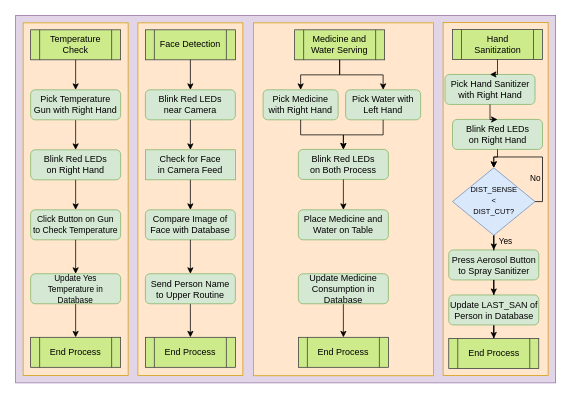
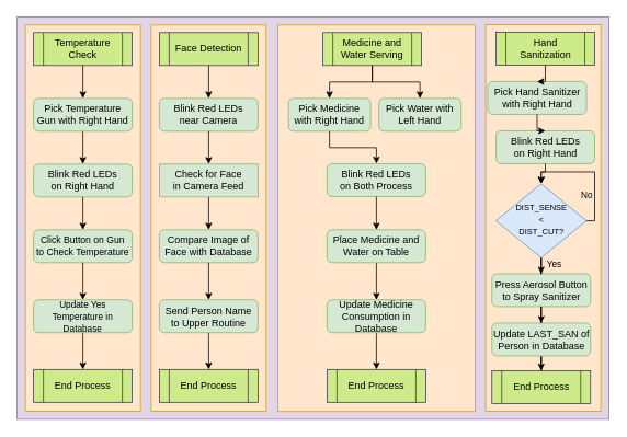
  <mxCell id="0" />
  <mxCell id="1" parent="0" />
  <mxCell id="2" value="" style="rounded=0;whiteSpace=wrap;html=1;fillColor=#e1d5e7;strokeColor=#9673a6;" parent="1" vertex="1"><mxGeometry x="20" y="20" width="720" height="490" as="geometry" /></mxCell>
  <mxCell id="3" value="" style="rounded=0;whiteSpace=wrap;html=1;fillColor=#ffe6cc;strokeColor=#d79b00;" parent="1" vertex="1"><mxGeometry x="183" y="30" width="140" height="470" as="geometry" /></mxCell>
  <mxCell id="4" value="" style="rounded=0;whiteSpace=wrap;html=1;fillColor=#ffe6cc;strokeColor=#d79b00;" parent="1" vertex="1"><mxGeometry x="337" y="30" width="240" height="470.5" as="geometry" /></mxCell>
  <mxCell id="5" value="" style="rounded=0;whiteSpace=wrap;html=1;fillColor=#ffe6cc;strokeColor=#d79b00;" parent="1" vertex="1"><mxGeometry x="590" y="29.5" width="140" height="470.5" as="geometry" /></mxCell>
  <mxCell id="6" value="" style="rounded=0;whiteSpace=wrap;html=1;fillColor=#ffe6cc;strokeColor=#d79b00;" parent="1" vertex="1"><mxGeometry x="30" y="30" width="140" height="470" as="geometry" /></mxCell>
  <mxCell id="7" value="" style="edgeStyle=orthogonalEdgeStyle;rounded=0;orthogonalLoop=1;jettySize=auto;html=1;" parent="1" source="25" target="9" edge="1"><mxGeometry relative="1" as="geometry" /></mxCell>
  <mxCell id="8" value="Face Detection" style="shape=process;whiteSpace=wrap;html=1;backgroundOutline=1;fillColor=#cdeb8b;strokeColor=#36393d;" parent="1" vertex="1"><mxGeometry x="193" y="39.25" width="120" height="40" as="geometry" /></mxCell>
  <mxCell id="9" value="End Process" style="shape=process;whiteSpace=wrap;html=1;backgroundOutline=1;fillColor=#cdeb8b;strokeColor=#36393d;" parent="1" vertex="1"><mxGeometry x="193" y="449.25" width="120" height="40" as="geometry" /></mxCell>
  <mxCell id="10" value="" style="edgeStyle=orthogonalEdgeStyle;rounded=0;orthogonalLoop=1;jettySize=auto;html=1;" parent="1" source="33" target="12" edge="1"><mxGeometry relative="1" as="geometry" /></mxCell>
  <mxCell id="11" value="Temperature&lt;br&gt;Check" style="shape=process;whiteSpace=wrap;html=1;backgroundOutline=1;fillColor=#cdeb8b;strokeColor=#36393d;" parent="1" vertex="1"><mxGeometry x="40" y="39.25" width="120" height="40" as="geometry" /></mxCell>
  <mxCell id="12" value="End Process" style="shape=process;whiteSpace=wrap;html=1;backgroundOutline=1;fillColor=#cdeb8b;strokeColor=#36393d;" parent="1" vertex="1"><mxGeometry x="40" y="449.25" width="120" height="40" as="geometry" /></mxCell>
  <mxCell id="13" value="" style="edgeStyle=orthogonalEdgeStyle;rounded=0;orthogonalLoop=1;jettySize=auto;html=1;" parent="1" source="49" target="15" edge="1"><mxGeometry relative="1" as="geometry" /></mxCell>
  <mxCell id="14" value="Medicine and Water Serving" style="shape=process;whiteSpace=wrap;html=1;backgroundOutline=1;fillColor=#cdeb8b;strokeColor=#36393d;" parent="1" vertex="1"><mxGeometry x="392" y="39.25" width="120" height="40" as="geometry" /></mxCell>
  <mxCell id="15" value="End Process" style="shape=process;whiteSpace=wrap;html=1;backgroundOutline=1;fillColor=#cdeb8b;strokeColor=#36393d;" parent="1" vertex="1"><mxGeometry x="397" y="449.25" width="120" height="40" as="geometry" /></mxCell>
  <mxCell id="16" value="" style="edgeStyle=orthogonalEdgeStyle;rounded=0;orthogonalLoop=1;jettySize=auto;html=1;" parent="1" source="46" target="18" edge="1"><mxGeometry relative="1" as="geometry" /></mxCell>
  <mxCell id="17" value="Hand Sanitization" style="shape=process;whiteSpace=wrap;html=1;backgroundOutline=1;fillColor=#cdeb8b;strokeColor=#36393d;" parent="1" vertex="1"><mxGeometry x="602.5" y="38.75" width="120" height="40" as="geometry" /></mxCell>
  <mxCell id="18" value="End Process" style="shape=process;whiteSpace=wrap;html=1;backgroundOutline=1;fillColor=#cdeb8b;strokeColor=#36393d;" parent="1" vertex="1"><mxGeometry x="597.5" y="450.75" width="120" height="40" as="geometry" /></mxCell>
  <mxCell id="19" value="Blink Red LEDs&lt;br&gt;near Camera" style="rounded=1;whiteSpace=wrap;html=1;fontSize=12;glass=0;strokeWidth=1;shadow=0;fillColor=#d5e8d4;strokeColor=#82b366;" parent="1" vertex="1"><mxGeometry x="193" y="119.25" width="120" height="40" as="geometry" /></mxCell>
  <mxCell id="20" value="" style="edgeStyle=orthogonalEdgeStyle;rounded=0;orthogonalLoop=1;jettySize=auto;html=1;" parent="1" source="8" target="19" edge="1"><mxGeometry relative="1" as="geometry"><mxPoint x="253" y="75" as="sourcePoint" /><mxPoint x="253" y="295" as="targetPoint" /></mxGeometry></mxCell>
  <mxCell id="21" value="Check for Face&lt;br&gt;in&amp;nbsp;Camera Feed" style="whiteSpace=wrap;html=1;fontSize=12;glass=0;strokeWidth=1;shadow=0;fillColor=#d5e8d4;strokeColor=#82b366;rounded=0;" parent="1" vertex="1"><mxGeometry x="193" y="199.25" width="120" height="40" as="geometry" /></mxCell>
  <mxCell id="22" value="" style="edgeStyle=orthogonalEdgeStyle;rounded=0;orthogonalLoop=1;jettySize=auto;html=1;" parent="1" source="19" target="21" edge="1"><mxGeometry relative="1" as="geometry"><mxPoint x="253" y="145" as="sourcePoint" /><mxPoint x="253" y="295" as="targetPoint" /></mxGeometry></mxCell>
  <mxCell id="23" value="Compare Image of Face with Database" style="rounded=1;whiteSpace=wrap;html=1;fontSize=12;glass=0;strokeWidth=1;shadow=0;fillColor=#d5e8d4;strokeColor=#82b366;" parent="1" vertex="1"><mxGeometry x="193" y="279.25" width="120" height="40" as="geometry" /></mxCell>
  <mxCell id="24" value="" style="edgeStyle=orthogonalEdgeStyle;rounded=0;orthogonalLoop=1;jettySize=auto;html=1;" parent="1" source="21" target="23" edge="1"><mxGeometry relative="1" as="geometry"><mxPoint x="253" y="215" as="sourcePoint" /><mxPoint x="253" y="295" as="targetPoint" /></mxGeometry></mxCell>
  <mxCell id="25" value="Send Person Name to Upper Routine" style="rounded=1;whiteSpace=wrap;html=1;fontSize=12;glass=0;strokeWidth=1;shadow=0;fillColor=#d5e8d4;strokeColor=#82b366;" parent="1" vertex="1"><mxGeometry x="193" y="364.5" width="120" height="40" as="geometry" /></mxCell>
  <mxCell id="26" value="" style="edgeStyle=orthogonalEdgeStyle;rounded=0;orthogonalLoop=1;jettySize=auto;html=1;" parent="1" source="23" target="25" edge="1"><mxGeometry relative="1" as="geometry"><mxPoint x="253" y="275" as="sourcePoint" /><mxPoint x="253" y="355" as="targetPoint" /></mxGeometry></mxCell>
  <mxCell id="27" value="Blink Red LEDs&lt;br&gt;on Right Hand" style="rounded=1;whiteSpace=wrap;html=1;fontSize=12;glass=0;strokeWidth=1;shadow=0;fillColor=#d5e8d4;strokeColor=#82b366;" parent="1" vertex="1"><mxGeometry x="40" y="199.25" width="120" height="40" as="geometry" /></mxCell>
  <mxCell id="28" value="" style="edgeStyle=orthogonalEdgeStyle;rounded=0;orthogonalLoop=1;jettySize=auto;html=1;" parent="1" source="29" target="27" edge="1"><mxGeometry relative="1" as="geometry"><mxPoint x="100" y="75" as="sourcePoint" /><mxPoint x="100" y="335" as="targetPoint" /></mxGeometry></mxCell>
  <mxCell id="29" value="Pick Temperature Gun with Right Hand" style="rounded=1;whiteSpace=wrap;html=1;fontSize=12;glass=0;strokeWidth=1;shadow=0;fillColor=#d5e8d4;strokeColor=#82b366;" parent="1" vertex="1"><mxGeometry x="40" y="119.25" width="120" height="40" as="geometry" /></mxCell>
  <mxCell id="30" value="" style="edgeStyle=orthogonalEdgeStyle;rounded=0;orthogonalLoop=1;jettySize=auto;html=1;" parent="1" source="11" target="29" edge="1"><mxGeometry relative="1" as="geometry"><mxPoint x="100" y="75" as="sourcePoint" /><mxPoint x="100" y="155" as="targetPoint" /></mxGeometry></mxCell>
  <mxCell id="31" value="&lt;font style=&quot;font-size: 11.5px&quot;&gt;Click Button on Gun&lt;br&gt;to Check Temperature&lt;/font&gt;" style="rounded=1;whiteSpace=wrap;html=1;fontSize=12;glass=0;strokeWidth=1;shadow=0;fillColor=#d5e8d4;strokeColor=#82b366;" parent="1" vertex="1"><mxGeometry x="40" y="279.25" width="120" height="40" as="geometry" /></mxCell>
  <mxCell id="32" value="" style="edgeStyle=orthogonalEdgeStyle;rounded=0;orthogonalLoop=1;jettySize=auto;html=1;" parent="1" source="27" target="31" edge="1"><mxGeometry relative="1" as="geometry"><mxPoint x="100" y="195" as="sourcePoint" /><mxPoint x="100" y="335" as="targetPoint" /></mxGeometry></mxCell>
  <mxCell id="33" value="&lt;font style=&quot;font-size: 11px&quot;&gt;Update Yes Temperature in Database&lt;/font&gt;" style="rounded=1;whiteSpace=wrap;html=1;fontSize=12;glass=0;strokeWidth=1;shadow=0;fillColor=#d5e8d4;strokeColor=#82b366;" parent="1" vertex="1"><mxGeometry x="40" y="364.5" width="120" height="40" as="geometry" /></mxCell>
  <mxCell id="34" value="" style="edgeStyle=orthogonalEdgeStyle;rounded=0;orthogonalLoop=1;jettySize=auto;html=1;" parent="1" source="31" target="33" edge="1"><mxGeometry relative="1" as="geometry"><mxPoint x="100" y="255" as="sourcePoint" /><mxPoint x="100" y="335" as="targetPoint" /></mxGeometry></mxCell>
  <mxCell id="35" value="Pick Hand Sanitizer with Right Hand" style="rounded=1;whiteSpace=wrap;html=1;fontSize=12;glass=0;strokeWidth=1;shadow=0;fillColor=#d5e8d4;strokeColor=#82b366;" parent="1" vertex="1"><mxGeometry x="592.5" y="98.75" width="120" height="40" as="geometry" /></mxCell>
  <mxCell id="36" value="" style="edgeStyle=orthogonalEdgeStyle;rounded=0;orthogonalLoop=1;jettySize=auto;html=1;" parent="1" source="17" target="35" edge="1"><mxGeometry relative="1" as="geometry"><mxPoint x="662.5" y="78.75" as="sourcePoint" /><mxPoint x="662.5" y="202.75" as="targetPoint" /></mxGeometry></mxCell>
  <mxCell id="37" value="Blink Red LEDs&lt;br&gt;on Right Hand" style="rounded=1;whiteSpace=wrap;html=1;fontSize=12;glass=0;strokeWidth=1;shadow=0;fillColor=#d5e8d4;strokeColor=#82b366;" parent="1" vertex="1"><mxGeometry x="602.5" y="158.75" width="120" height="40" as="geometry" /></mxCell>
  <mxCell id="38" value="" style="edgeStyle=orthogonalEdgeStyle;rounded=0;orthogonalLoop=1;jettySize=auto;html=1;" parent="1" source="35" target="37" edge="1"><mxGeometry relative="1" as="geometry"><mxPoint x="662.5" y="138.75" as="sourcePoint" /><mxPoint x="662.5" y="248.75" as="targetPoint" /></mxGeometry></mxCell>
  <mxCell id="39" value="Press Aerosol Button to Spray Sanitizer" style="rounded=1;whiteSpace=wrap;html=1;fontSize=12;glass=0;strokeWidth=1;shadow=0;fillColor=#d5e8d4;strokeColor=#82b366;" parent="1" vertex="1"><mxGeometry x="597.5" y="332.75" width="120" height="40" as="geometry" /></mxCell>
  <mxCell id="40" value="" style="edgeStyle=orthogonalEdgeStyle;rounded=0;orthogonalLoop=1;jettySize=auto;html=1;entryX=0.5;entryY=0;entryDx=0;entryDy=0;" parent="1" source="44" target="39" edge="1"><mxGeometry relative="1" as="geometry"><mxPoint x="662.5" y="198.75" as="sourcePoint" /><mxPoint x="662.5" y="248.75" as="targetPoint" /></mxGeometry></mxCell>
  <mxCell id="41" value="Yes" style="edgeLabel;html=1;align=center;verticalAlign=middle;resizable=0;points=[];labelBackgroundColor=none;" parent="40" vertex="1" connectable="0"><mxGeometry x="-0.27" y="1" relative="1" as="geometry"><mxPoint x="16" y="-10.43" as="offset" /></mxGeometry></mxCell>
  <mxCell id="42" value="" style="edgeStyle=orthogonalEdgeStyle;rounded=0;orthogonalLoop=1;jettySize=auto;html=1;entryX=0.5;entryY=0;entryDx=0;entryDy=0;exitX=1;exitY=0.5;exitDx=0;exitDy=0;" parent="1" source="44" target="44" edge="1"><mxGeometry relative="1" as="geometry"><mxPoint x="732.5" y="218.75" as="targetPoint" /><Array as="points"><mxPoint x="722.5" y="268.75" /><mxPoint x="722.5" y="208.75" /><mxPoint x="657.5" y="208.75" /></Array></mxGeometry></mxCell>
  <mxCell id="43" value="No" style="edgeLabel;html=1;align=center;verticalAlign=middle;resizable=0;points=[];labelBackgroundColor=none;" parent="42" vertex="1" connectable="0"><mxGeometry x="-0.551" relative="1" as="geometry"><mxPoint x="-10" y="-9.0" as="offset" /></mxGeometry></mxCell>
  <mxCell id="44" value="&lt;font style=&quot;font-size: 10px&quot;&gt;DIST_SENSE&lt;br&gt;&amp;lt;&lt;br&gt;DIST_CUT?&lt;br&gt;&lt;/font&gt;" style="rhombus;whiteSpace=wrap;html=1;shadow=0;fontFamily=Helvetica;fontSize=12;align=center;strokeWidth=1;spacing=6;spacingTop=-4;fillColor=#dae8fc;strokeColor=#6c8ebf;" parent="1" vertex="1"><mxGeometry x="602.5" y="223.25" width="110" height="90" as="geometry" /></mxCell>
  <mxCell id="45" value="" style="edgeStyle=orthogonalEdgeStyle;rounded=0;orthogonalLoop=1;jettySize=auto;html=1;" parent="1" source="37" target="44" edge="1"><mxGeometry relative="1" as="geometry"><mxPoint x="662.5" y="198.75" as="sourcePoint" /><mxPoint x="662.5" y="308.75" as="targetPoint" /><Array as="points"><mxPoint x="662.5" y="208.75" /><mxPoint x="657.5" y="208.75" /></Array></mxGeometry></mxCell>
  <mxCell id="46" value="&lt;font style=&quot;font-size: 12px&quot;&gt;Update LAST_SAN of Person in Database&lt;/font&gt;" style="rounded=1;whiteSpace=wrap;html=1;fontSize=12;glass=0;strokeWidth=1;shadow=0;fillColor=#d5e8d4;strokeColor=#82b366;" parent="1" vertex="1"><mxGeometry x="597.5" y="392.75" width="120" height="40" as="geometry" /></mxCell>
  <mxCell id="47" value="" style="edgeStyle=orthogonalEdgeStyle;rounded=0;orthogonalLoop=1;jettySize=auto;html=1;" parent="1" source="39" target="46" edge="1"><mxGeometry relative="1" as="geometry"><mxPoint x="662.5" y="380.75" as="sourcePoint" /><mxPoint x="662.5" y="438.75" as="targetPoint" /></mxGeometry></mxCell>
  <mxCell id="48" value="Blink Red LEDs&lt;br&gt;on Both Process" style="rounded=1;whiteSpace=wrap;html=1;fontSize=12;glass=0;strokeWidth=1;shadow=0;fillColor=#d5e8d4;strokeColor=#82b366;" parent="1" vertex="1"><mxGeometry x="397" y="198.75" width="120" height="40" as="geometry" /></mxCell>
  <mxCell id="49" value="&lt;font style=&quot;font-size: 12px&quot;&gt;Update Medicine Consumption in Database&lt;/font&gt;" style="rounded=1;whiteSpace=wrap;html=1;fontSize=12;glass=0;strokeWidth=1;shadow=0;fillColor=#d5e8d4;strokeColor=#82b366;" parent="1" vertex="1"><mxGeometry x="397" y="364.5" width="120" height="40" as="geometry" /></mxCell>
  <mxCell id="50" value="" style="edgeStyle=orthogonalEdgeStyle;rounded=0;orthogonalLoop=1;jettySize=auto;html=1;entryX=0.5;entryY=0;entryDx=0;entryDy=0;" parent="1" source="48" target="58" edge="1"><mxGeometry relative="1" as="geometry"><mxPoint x="457" y="419.25" as="sourcePoint" /><mxPoint x="457" y="279.25" as="targetPoint" /></mxGeometry></mxCell>
  <mxCell id="51" value="Pick Medicine with Right Hand" style="rounded=1;whiteSpace=wrap;html=1;fontSize=12;glass=0;strokeWidth=1;shadow=0;fillColor=#d5e8d4;strokeColor=#82b366;" parent="1" vertex="1"><mxGeometry x="350" y="119.25" width="100" height="40" as="geometry" /></mxCell>
  <mxCell id="52" value="" style="edgeStyle=orthogonalEdgeStyle;rounded=0;orthogonalLoop=1;jettySize=auto;html=1;" parent="1" source="14" target="51" edge="1"><mxGeometry relative="1" as="geometry"><mxPoint x="442" y="119.25" as="sourcePoint" /><mxPoint x="442" y="381.25" as="targetPoint" /></mxGeometry></mxCell>
  <mxCell id="53" value="Pick Water with Left Hand" style="rounded=1;whiteSpace=wrap;html=1;fontSize=12;glass=0;strokeWidth=1;shadow=0;fillColor=#d5e8d4;strokeColor=#82b366;" parent="1" vertex="1"><mxGeometry x="460" y="119.25" width="100" height="40" as="geometry" /></mxCell>
  <mxCell id="54" value="" style="edgeStyle=orthogonalEdgeStyle;rounded=0;orthogonalLoop=1;jettySize=auto;html=1;entryX=0.5;entryY=0;entryDx=0;entryDy=0;exitX=0.5;exitY=1;exitDx=0;exitDy=0;" parent="1" source="14" target="53" edge="1"><mxGeometry relative="1" as="geometry"><mxPoint x="467.007" y="129.25" as="sourcePoint" /><mxPoint x="407.007" y="161.25" as="targetPoint" /></mxGeometry></mxCell>
- <mxCell id="55" value="" style="edgeStyle=orthogonalEdgeStyle;rounded=0;orthogonalLoop=1;jettySize=auto;html=1;exitX=0.5;exitY=1;exitDx=0;exitDy=0;entryX=0.5;entryY=0;entryDx=0;entryDy=0;" parent="1" source="53" target="48" edge="1"><mxGeometry relative="1" as="geometry"><mxPoint x="467" y="129.25" as="sourcePoint" /><mxPoint x="457" y="229.25" as="targetPoint" /></mxGeometry></mxCell>
  <mxCell id="56" value="" style="edgeStyle=orthogonalEdgeStyle;rounded=0;orthogonalLoop=1;jettySize=auto;html=1;exitX=0.5;exitY=1;exitDx=0;exitDy=0;entryX=0.5;entryY=0;entryDx=0;entryDy=0;" parent="1" source="51" target="48" edge="1"><mxGeometry relative="1" as="geometry"><mxPoint x="397" y="191.25" as="sourcePoint" /><mxPoint x="457" y="229.25" as="targetPoint" /></mxGeometry></mxCell>
+ <mxCell id="57" value="" style="edgeStyle=orthogonalEdgeStyle;rounded=0;orthogonalLoop=1;jettySize=auto;html=1;entryX=0.5;entryY=0;entryDx=0;entryDy=0;exitX=0.5;exitY=1;exitDx=0;exitDy=0;" parent="1" source="58" target="49" edge="1"><mxGeometry relative="1" as="geometry"><mxPoint x="457" y="369.25" as="sourcePoint" /><mxPoint x="492" y="401.25" as="targetPoint" /></mxGeometry></mxCell>
  <mxCell id="58" value="Place Medicine and Water on Table" style="rounded=1;whiteSpace=wrap;html=1;fontSize=12;glass=0;strokeWidth=1;shadow=0;fillColor=#d5e8d4;strokeColor=#82b366;" parent="1" vertex="1"><mxGeometry x="397" y="279.25" width="120" height="40" as="geometry" /></mxCell>
